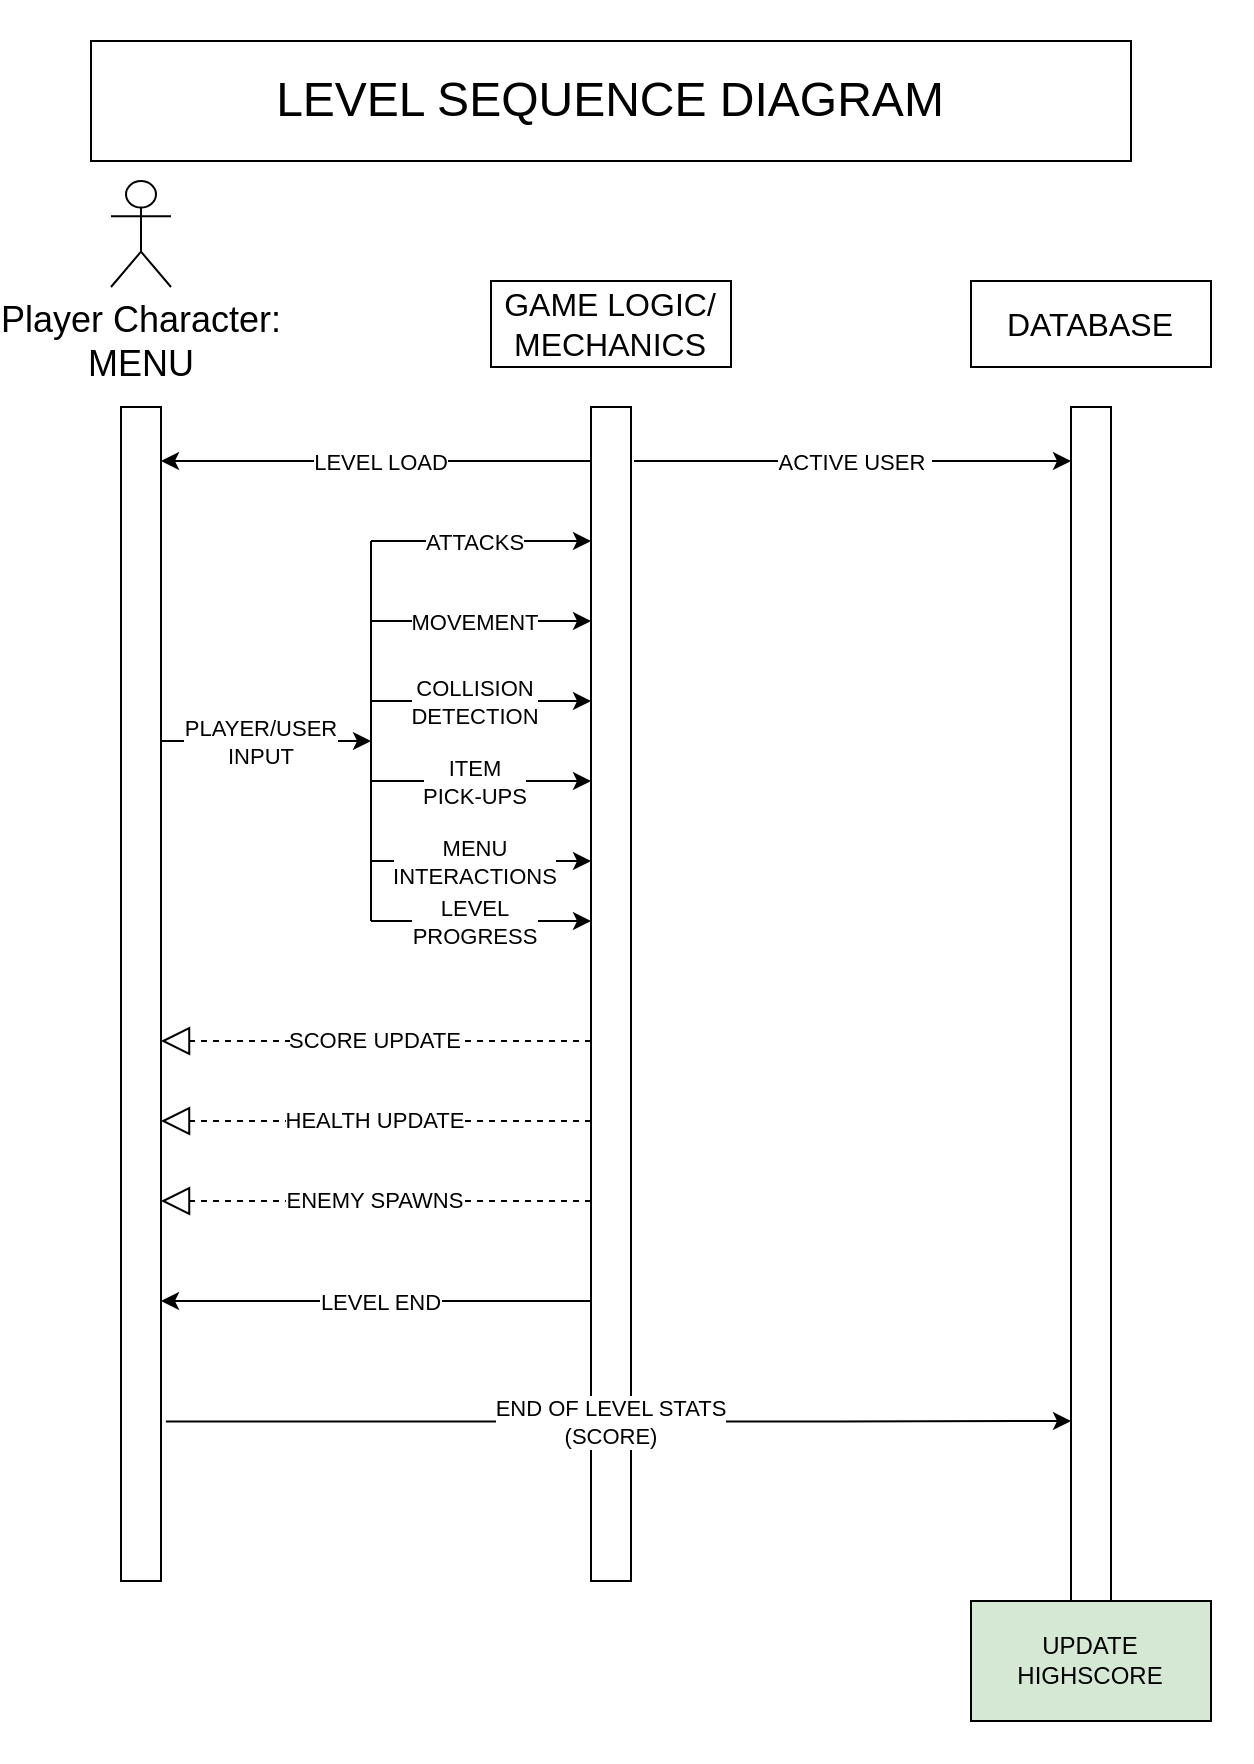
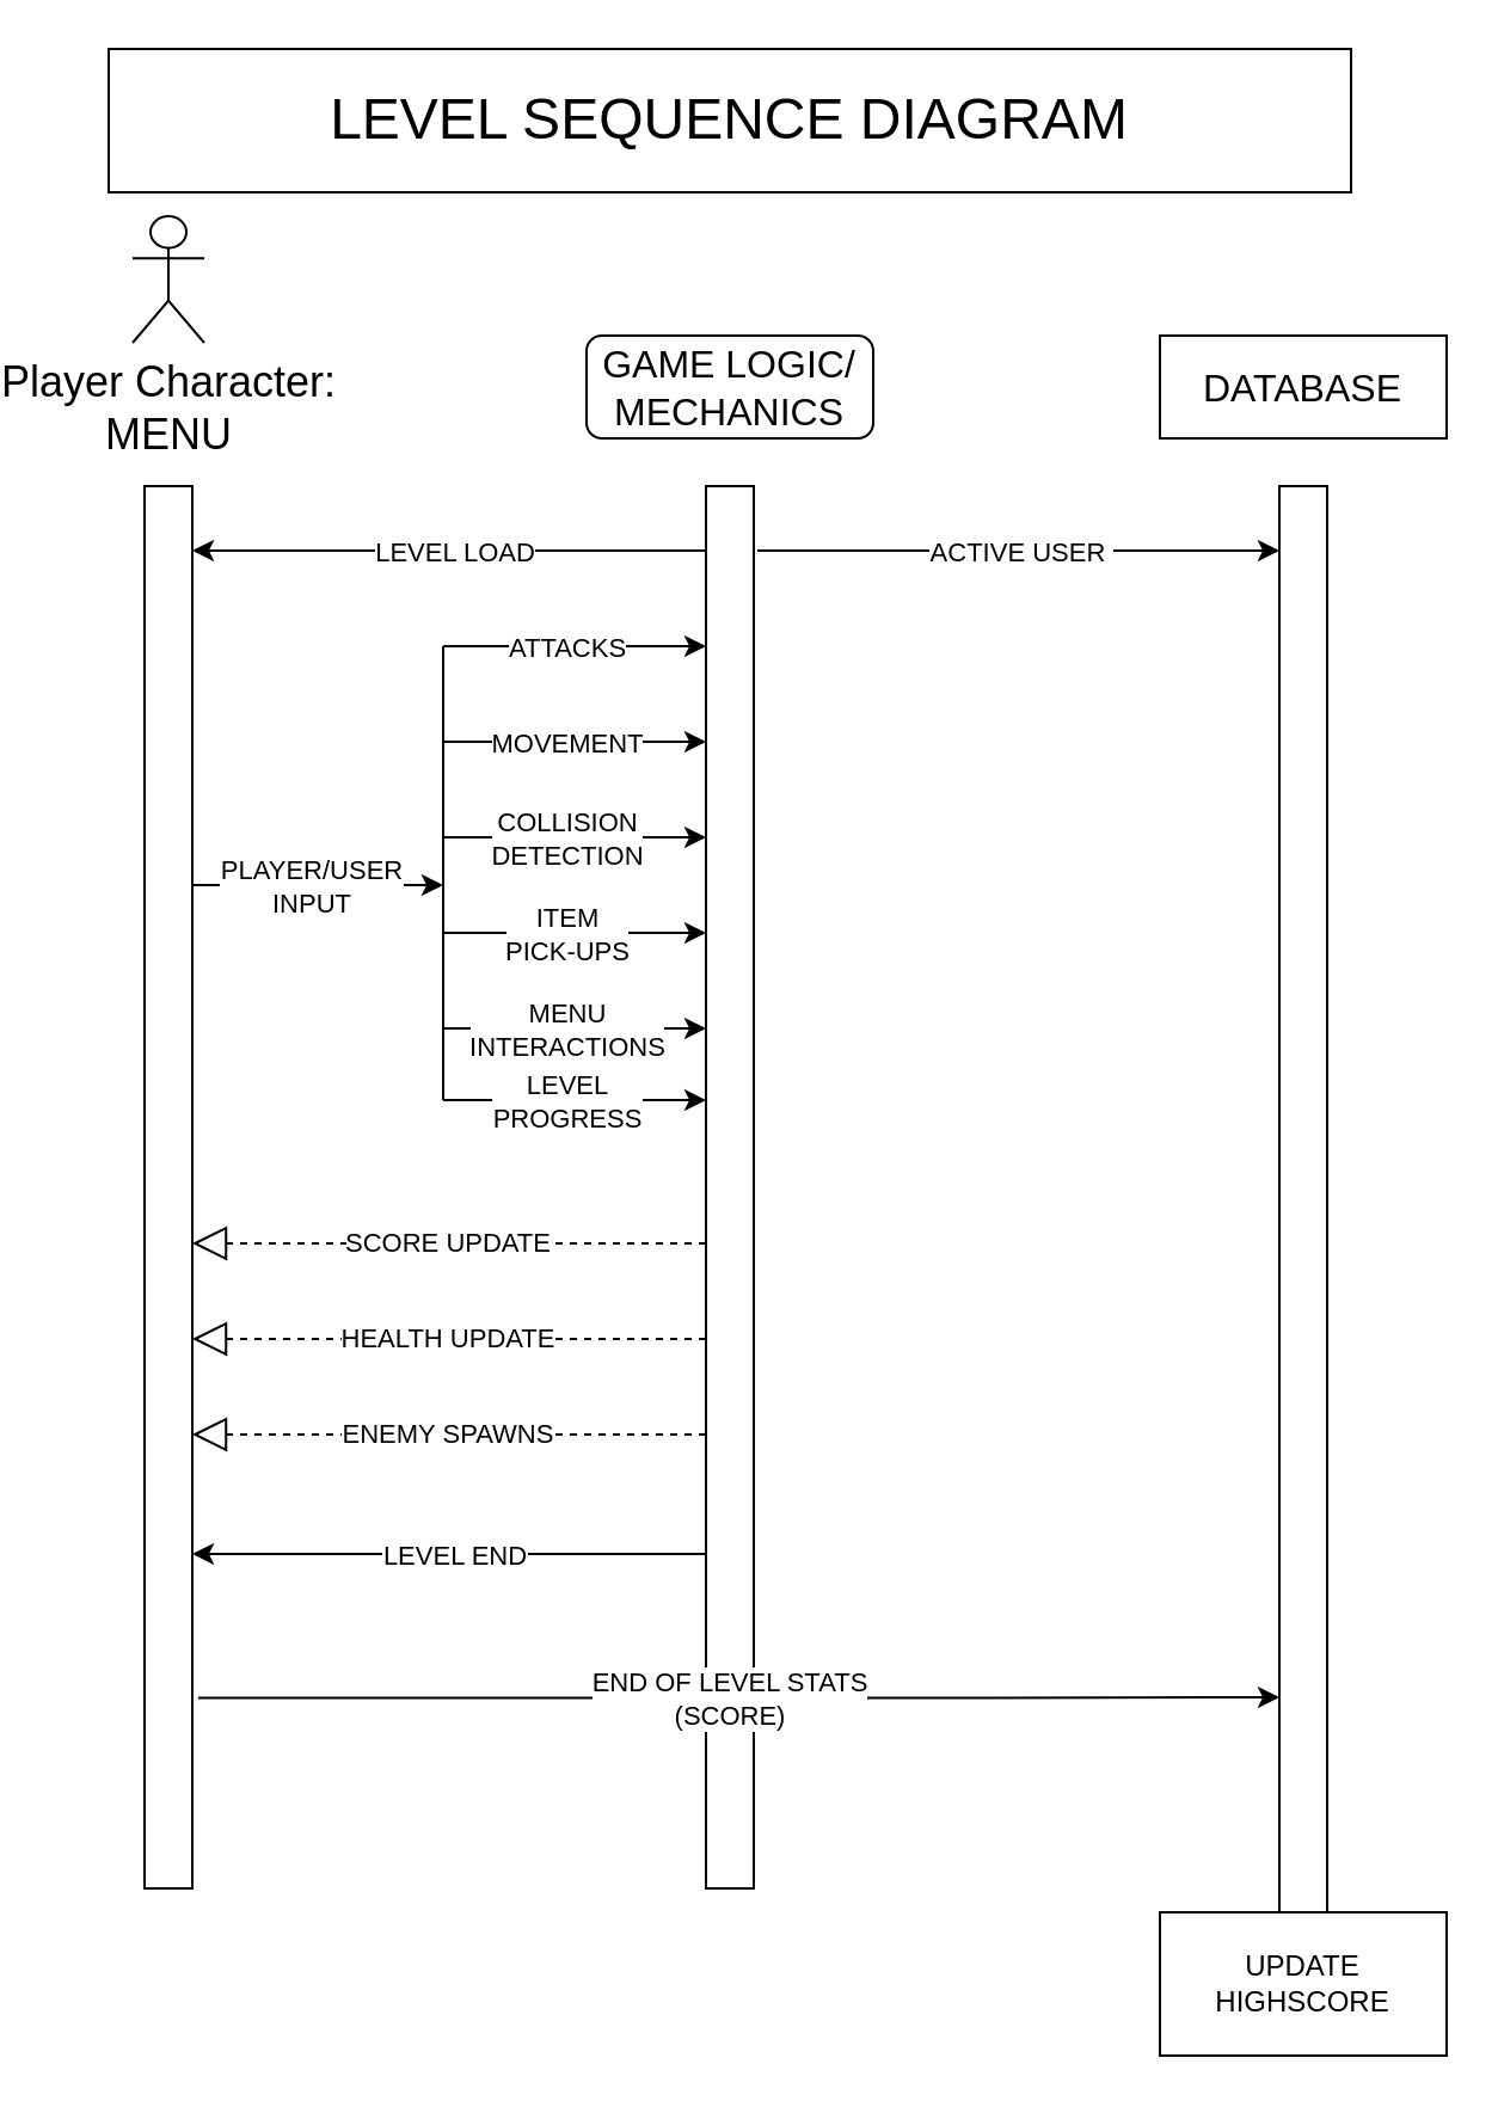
  <mxCell id="0" />
  <mxCell id="1" parent="0" />
  <mxCell id="2" style="edgeStyle=orthogonalEdgeStyle;rounded=0;orthogonalLoop=1;jettySize=auto;html=1;entryX=0.1;entryY=0.089;entryDx=0;entryDy=0;entryPerimeter=0;exitX=1.175;exitY=0.089;exitDx=0;exitDy=0;exitPerimeter=0;" parent="1" edge="1"><mxGeometry relative="1" as="geometry"><mxPoint x="291.5" y="230.003" as="sourcePoint" /><mxPoint x="510" y="230.003" as="targetPoint" /></mxGeometry></mxCell>
  <mxCell id="3" value="ACTIVE USER&amp;nbsp;" style="edgeLabel;html=1;align=center;verticalAlign=middle;resizable=0;points=[];" parent="2" vertex="1" connectable="0"><mxGeometry x="-0.003" relative="1" as="geometry"><mxPoint x="1" as="offset" /></mxGeometry></mxCell>
  <mxCell id="4" value="" style="rounded=0;whiteSpace=wrap;html=1;" parent="1" vertex="1"><mxGeometry x="35" y="203" width="20" height="587" as="geometry" /></mxCell>
  <mxCell id="5" value="&lt;font style=&quot;font-size: 24px;&quot;&gt;LEVEL SEQUENCE DIAGRAM&lt;/font&gt;" style="rounded=0;whiteSpace=wrap;html=1;" parent="1" vertex="1"><mxGeometry x="20" y="20" width="520" height="60" as="geometry" /></mxCell>
  <mxCell id="6" value="&lt;font style=&quot;font-size: 18px;&quot;&gt;Player Character:&lt;br&gt;MENU&lt;br&gt;&lt;/font&gt;" style="shape=umlActor;verticalLabelPosition=bottom;verticalAlign=top;html=1;outlineConnect=0;" parent="1" vertex="1"><mxGeometry x="30" y="90" width="30" height="53" as="geometry" /></mxCell>
- <mxCell id="7" value="&lt;font size=&quot;3&quot;&gt;GAME LOGIC/&lt;br&gt;MECHANICS&lt;br&gt;&lt;/font&gt;" style="whiteSpace=wrap;html=1;rounded=0;" parent="1" vertex="1"><mxGeometry x="220" y="140" width="120" height="43" as="geometry" /></mxCell>
+ <mxCell id="7" value="&lt;font size=&quot;3&quot;&gt;GAME LOGIC/&lt;br&gt;MECHANICS&lt;br&gt;&lt;/font&gt;" style="rounded=1;whiteSpace=wrap;html=1;" parent="1" vertex="1"><mxGeometry x="220" y="140" width="120" height="43" as="geometry" /></mxCell>
  <mxCell id="8" value="&lt;font size=&quot;3&quot;&gt;DATABASE&lt;/font&gt;" style="whiteSpace=wrap;html=1;rounded=0;" parent="1" vertex="1"><mxGeometry x="460" y="140" width="120" height="43" as="geometry" /></mxCell>
  <mxCell id="9" value="" style="rounded=0;whiteSpace=wrap;html=1;" parent="1" vertex="1"><mxGeometry x="270" y="203" width="20" height="587" as="geometry" /></mxCell>
  <mxCell id="10" value="" style="rounded=0;whiteSpace=wrap;html=1;" parent="1" vertex="1"><mxGeometry x="510" y="203" width="20" height="617" as="geometry" /></mxCell>
  <mxCell id="11" style="edgeStyle=orthogonalEdgeStyle;rounded=0;orthogonalLoop=1;jettySize=auto;html=1;exitX=0.917;exitY=0.027;exitDx=0;exitDy=0;exitPerimeter=0;entryX=-0.172;entryY=0.647;entryDx=0;entryDy=0;entryPerimeter=0;" parent="1" edge="1"><mxGeometry relative="1" as="geometry"><mxPoint x="57.44" y="710.21" as="sourcePoint" /><mxPoint x="510" y="709.999" as="targetPoint" /><Array as="points"><mxPoint x="392.44" y="710" /><mxPoint x="392.44" y="710" /></Array></mxGeometry></mxCell>
  <mxCell id="12" value="END OF LEVEL STATS&lt;br&gt;(SCORE)" style="edgeLabel;html=1;align=center;verticalAlign=middle;resizable=0;points=[];" parent="11" vertex="1" connectable="0"><mxGeometry x="-0.164" y="4" relative="1" as="geometry"><mxPoint x="33" y="4" as="offset" /></mxGeometry></mxCell>
  <mxCell id="13" value="" style="endArrow=block;dashed=1;endFill=0;endSize=12;html=1;rounded=0;" parent="1" edge="1"><mxGeometry width="160" relative="1" as="geometry"><mxPoint x="270" y="520" as="sourcePoint" /><mxPoint x="55" y="519.998" as="targetPoint" /></mxGeometry></mxCell>
  <mxCell id="14" value="SCORE UPDATE" style="edgeLabel;html=1;align=center;verticalAlign=middle;resizable=0;points=[];" vertex="1" connectable="0" parent="13"><mxGeometry x="0.016" y="-2" relative="1" as="geometry"><mxPoint y="2" as="offset" /></mxGeometry></mxCell>
  <mxCell id="15" style="edgeStyle=orthogonalEdgeStyle;rounded=0;orthogonalLoop=1;jettySize=auto;html=1;exitX=0.5;exitY=1;exitDx=0;exitDy=0;" parent="1" source="9" target="9" edge="1"><mxGeometry relative="1" as="geometry" /></mxCell>
  <mxCell id="16" style="edgeStyle=orthogonalEdgeStyle;rounded=0;orthogonalLoop=1;jettySize=auto;html=1;entryX=-0.067;entryY=0.027;entryDx=0;entryDy=0;entryPerimeter=0;" edge="1" parent="1"><mxGeometry relative="1" as="geometry"><mxPoint x="160" y="270" as="sourcePoint" /><mxPoint x="270" y="270" as="targetPoint" /></mxGeometry></mxCell>
  <mxCell id="17" value="ATTACKS" style="edgeLabel;html=1;align=center;verticalAlign=middle;resizable=0;points=[];" vertex="1" connectable="0" parent="16"><mxGeometry x="-0.278" relative="1" as="geometry"><mxPoint x="11" as="offset" /></mxGeometry></mxCell>
  <mxCell id="18" style="edgeStyle=orthogonalEdgeStyle;rounded=0;orthogonalLoop=1;jettySize=auto;html=1;entryX=-0.067;entryY=0.027;entryDx=0;entryDy=0;entryPerimeter=0;" edge="1" parent="1"><mxGeometry relative="1" as="geometry"><mxPoint x="160" y="310" as="sourcePoint" /><mxPoint x="270" y="310" as="targetPoint" /></mxGeometry></mxCell>
  <mxCell id="19" value="MOVEMENT" style="edgeLabel;html=1;align=center;verticalAlign=middle;resizable=0;points=[];" vertex="1" connectable="0" parent="18"><mxGeometry x="-0.278" relative="1" as="geometry"><mxPoint x="11" as="offset" /></mxGeometry></mxCell>
  <mxCell id="20" style="edgeStyle=orthogonalEdgeStyle;rounded=0;orthogonalLoop=1;jettySize=auto;html=1;entryX=-0.067;entryY=0.027;entryDx=0;entryDy=0;entryPerimeter=0;" edge="1" parent="1"><mxGeometry relative="1" as="geometry"><mxPoint x="160" y="350" as="sourcePoint" /><mxPoint x="270" y="350" as="targetPoint" /></mxGeometry></mxCell>
  <mxCell id="21" value="COLLISION&lt;br&gt;DETECTION" style="edgeLabel;html=1;align=center;verticalAlign=middle;resizable=0;points=[];" vertex="1" connectable="0" parent="20"><mxGeometry x="-0.278" relative="1" as="geometry"><mxPoint x="11" as="offset" /></mxGeometry></mxCell>
  <mxCell id="22" style="edgeStyle=orthogonalEdgeStyle;rounded=0;orthogonalLoop=1;jettySize=auto;html=1;entryX=-0.067;entryY=0.027;entryDx=0;entryDy=0;entryPerimeter=0;" edge="1" parent="1"><mxGeometry relative="1" as="geometry"><mxPoint x="160" y="390" as="sourcePoint" /><mxPoint x="270" y="390" as="targetPoint" /></mxGeometry></mxCell>
  <mxCell id="23" value="ITEM&lt;br&gt;PICK-UPS" style="edgeLabel;html=1;align=center;verticalAlign=middle;resizable=0;points=[];" vertex="1" connectable="0" parent="22"><mxGeometry x="-0.278" relative="1" as="geometry"><mxPoint x="11" as="offset" /></mxGeometry></mxCell>
  <mxCell id="24" style="edgeStyle=orthogonalEdgeStyle;rounded=0;orthogonalLoop=1;jettySize=auto;html=1;entryX=-0.067;entryY=0.027;entryDx=0;entryDy=0;entryPerimeter=0;" edge="1" parent="1"><mxGeometry relative="1" as="geometry"><mxPoint x="160" y="430" as="sourcePoint" /><mxPoint x="270" y="430" as="targetPoint" /></mxGeometry></mxCell>
  <mxCell id="25" value="MENU &lt;br&gt;INTERACTIONS" style="edgeLabel;html=1;align=center;verticalAlign=middle;resizable=0;points=[];" vertex="1" connectable="0" parent="24"><mxGeometry x="-0.278" relative="1" as="geometry"><mxPoint x="11" as="offset" /></mxGeometry></mxCell>
  <mxCell id="26" style="edgeStyle=orthogonalEdgeStyle;rounded=0;orthogonalLoop=1;jettySize=auto;html=1;" edge="1" parent="1"><mxGeometry relative="1" as="geometry"><mxPoint x="55" y="370" as="sourcePoint" /><mxPoint x="160" y="370" as="targetPoint" /></mxGeometry></mxCell>
  <mxCell id="27" value="PLAYER/USER&lt;br&gt;INPUT" style="edgeLabel;html=1;align=center;verticalAlign=middle;resizable=0;points=[];" vertex="1" connectable="0" parent="26"><mxGeometry x="-0.278" relative="1" as="geometry"><mxPoint x="11" as="offset" /></mxGeometry></mxCell>
  <mxCell id="28" value="" style="endArrow=none;html=1;rounded=0;" edge="1" parent="1"><mxGeometry width="50" height="50" relative="1" as="geometry"><mxPoint x="160" y="460" as="sourcePoint" /><mxPoint x="160" y="270" as="targetPoint" /></mxGeometry></mxCell>
  <mxCell id="29" value="" style="endArrow=block;dashed=1;endFill=0;endSize=12;html=1;rounded=0;" edge="1" parent="1"><mxGeometry width="160" relative="1" as="geometry"><mxPoint x="270" y="560" as="sourcePoint" /><mxPoint x="55" y="559.998" as="targetPoint" /></mxGeometry></mxCell>
  <mxCell id="30" value="HEALTH UPDATE" style="edgeLabel;html=1;align=center;verticalAlign=middle;resizable=0;points=[];" vertex="1" connectable="0" parent="29"><mxGeometry x="0.016" y="-2" relative="1" as="geometry"><mxPoint y="2" as="offset" /></mxGeometry></mxCell>
  <mxCell id="31" value="" style="endArrow=block;dashed=1;endFill=0;endSize=12;html=1;rounded=0;" edge="1" parent="1"><mxGeometry width="160" relative="1" as="geometry"><mxPoint x="270" y="600" as="sourcePoint" /><mxPoint x="55" y="599.998" as="targetPoint" /></mxGeometry></mxCell>
  <mxCell id="32" value="ENEMY SPAWNS" style="edgeLabel;html=1;align=center;verticalAlign=middle;resizable=0;points=[];" vertex="1" connectable="0" parent="31"><mxGeometry x="0.016" y="-2" relative="1" as="geometry"><mxPoint y="2" as="offset" /></mxGeometry></mxCell>
- <mxCell id="33" value="UPDATE HIGHSCORE" style="whiteSpace=wrap;html=1;fillColor=#d5e8d4;" vertex="1" parent="1"><mxGeometry x="460" y="800" width="120" height="60" as="geometry" /></mxCell>
+ <mxCell id="33" value="UPDATE HIGHSCORE" style="whiteSpace=wrap;html=1;" vertex="1" parent="1"><mxGeometry x="460" y="800" width="120" height="60" as="geometry" /></mxCell>
  <mxCell id="34" style="edgeStyle=orthogonalEdgeStyle;rounded=0;orthogonalLoop=1;jettySize=auto;html=1;exitX=1.175;exitY=0.089;exitDx=0;exitDy=0;exitPerimeter=0;" edge="1" parent="1"><mxGeometry relative="1" as="geometry"><mxPoint x="270" y="230" as="sourcePoint" /><mxPoint x="55" y="230.003" as="targetPoint" /></mxGeometry></mxCell>
  <mxCell id="35" value="LEVEL LOAD" style="edgeLabel;html=1;align=center;verticalAlign=middle;resizable=0;points=[];" vertex="1" connectable="0" parent="34"><mxGeometry x="-0.003" relative="1" as="geometry"><mxPoint x="1" as="offset" /></mxGeometry></mxCell>
  <mxCell id="36" style="edgeStyle=orthogonalEdgeStyle;rounded=0;orthogonalLoop=1;jettySize=auto;html=1;entryX=-0.067;entryY=0.027;entryDx=0;entryDy=0;entryPerimeter=0;" edge="1" parent="1"><mxGeometry relative="1" as="geometry"><mxPoint x="160" y="460" as="sourcePoint" /><mxPoint x="270" y="460" as="targetPoint" /></mxGeometry></mxCell>
  <mxCell id="37" value="LEVEL&lt;br&gt;PROGRESS" style="edgeLabel;html=1;align=center;verticalAlign=middle;resizable=0;points=[];" vertex="1" connectable="0" parent="36"><mxGeometry x="-0.278" relative="1" as="geometry"><mxPoint x="11" as="offset" /></mxGeometry></mxCell>
  <mxCell id="38" style="edgeStyle=orthogonalEdgeStyle;rounded=0;orthogonalLoop=1;jettySize=auto;html=1;exitX=1.175;exitY=0.089;exitDx=0;exitDy=0;exitPerimeter=0;" edge="1" parent="1"><mxGeometry relative="1" as="geometry"><mxPoint x="270" y="650" as="sourcePoint" /><mxPoint x="55" y="650.003" as="targetPoint" /></mxGeometry></mxCell>
  <mxCell id="39" value="LEVEL END" style="edgeLabel;html=1;align=center;verticalAlign=middle;resizable=0;points=[];" vertex="1" connectable="0" parent="38"><mxGeometry x="-0.003" relative="1" as="geometry"><mxPoint x="1" as="offset" /></mxGeometry></mxCell>
